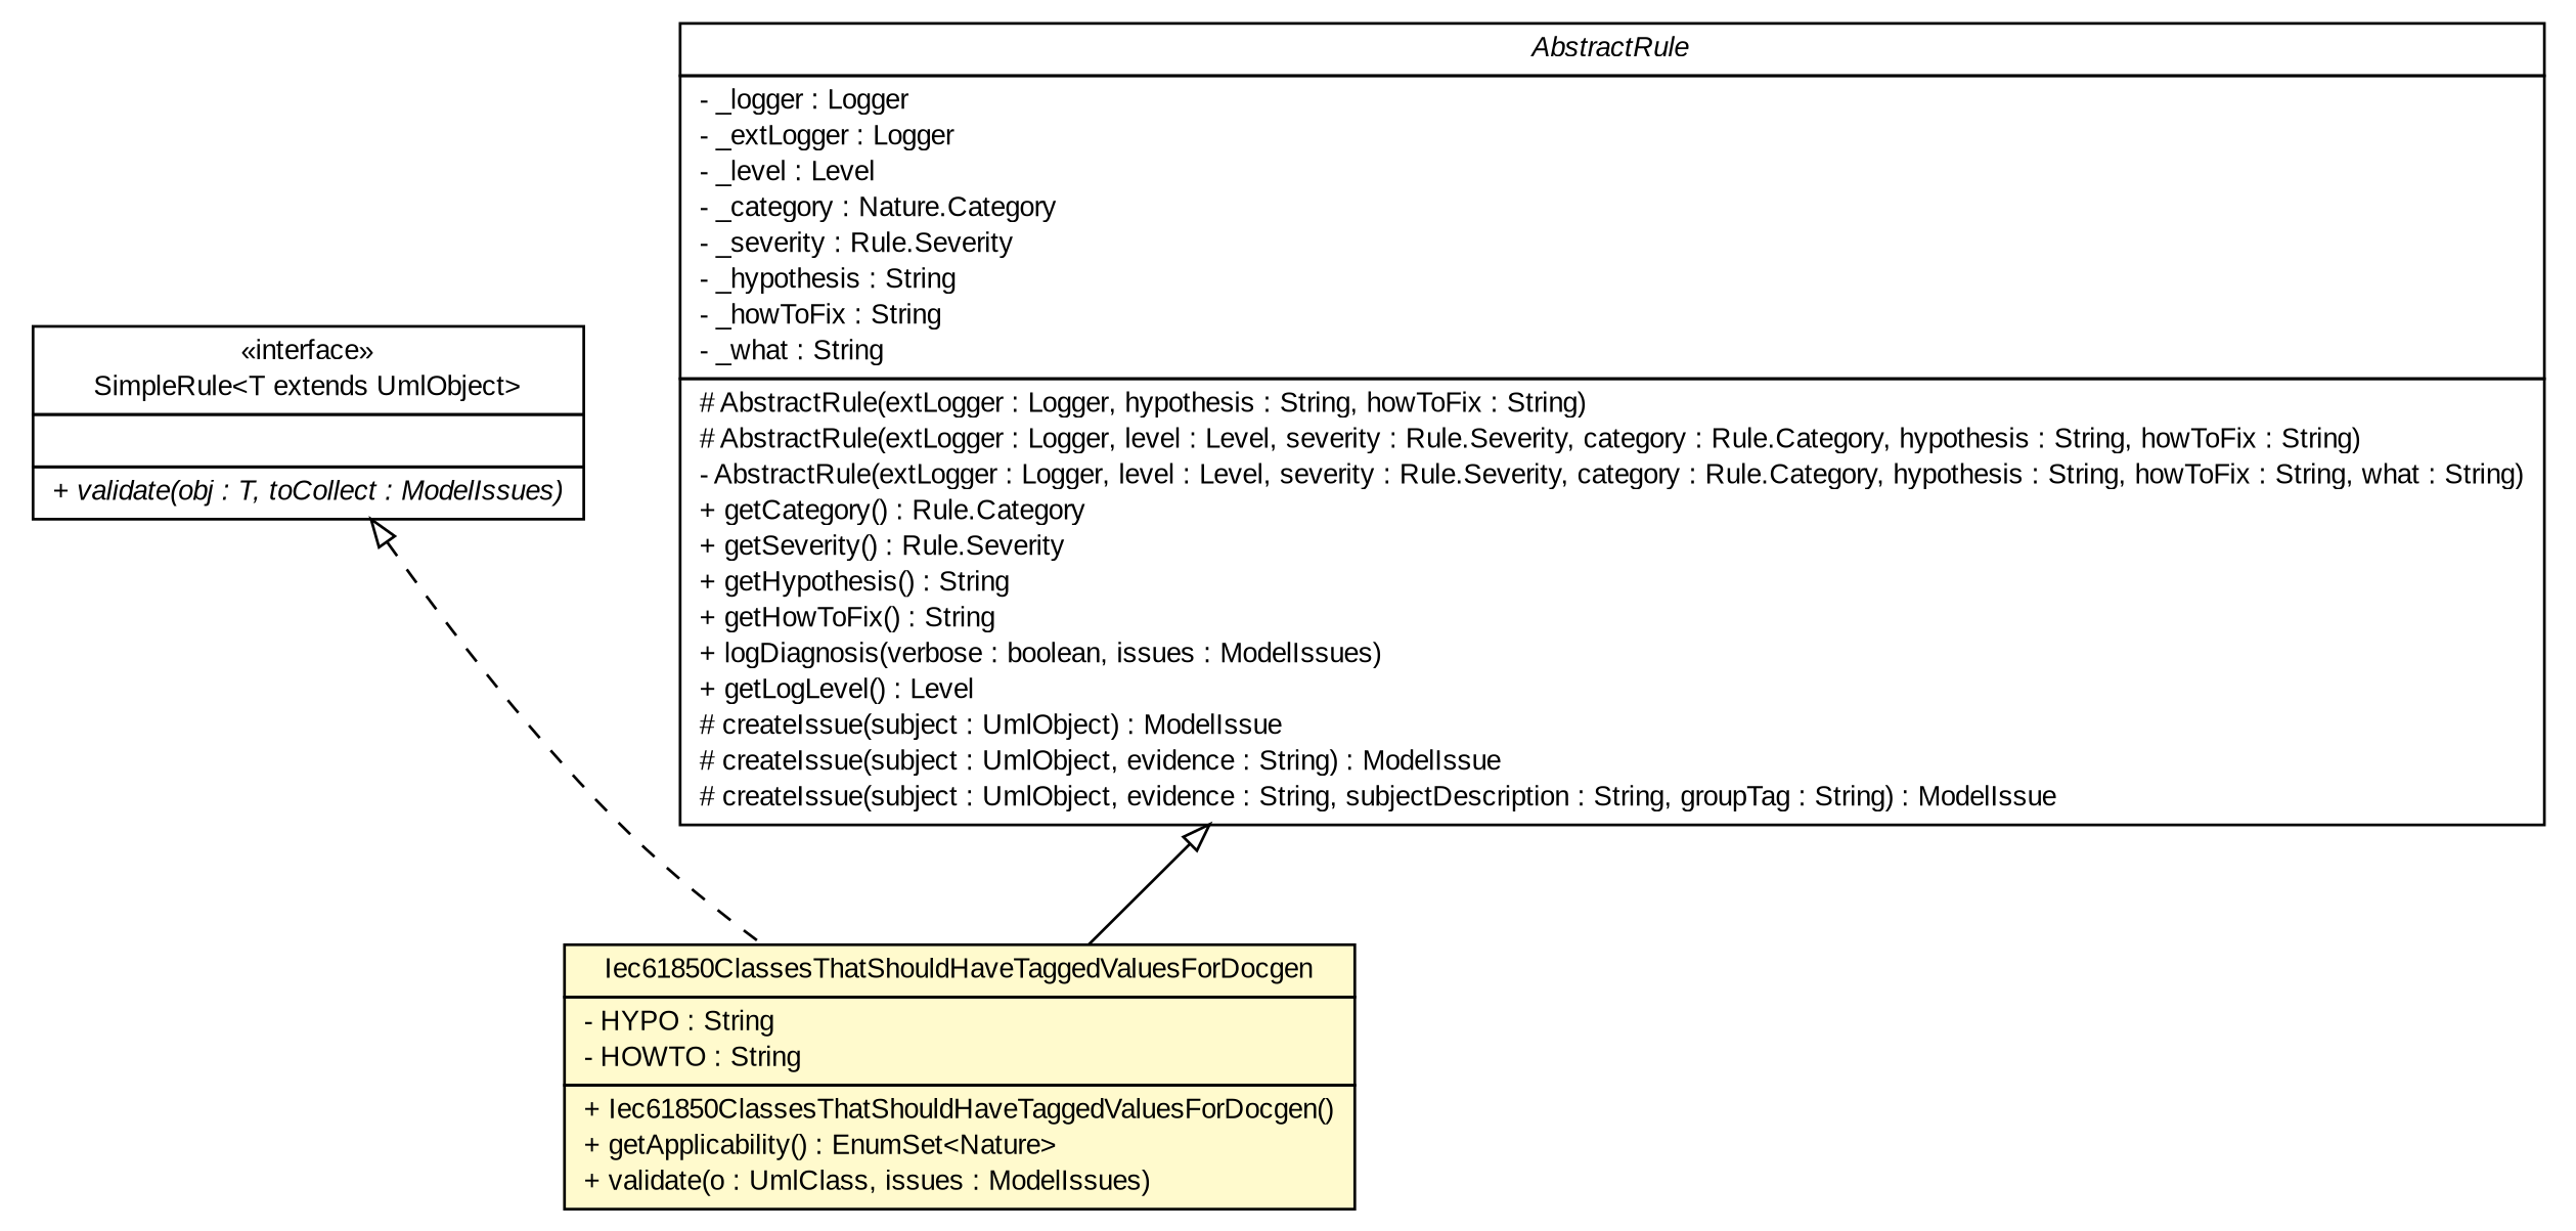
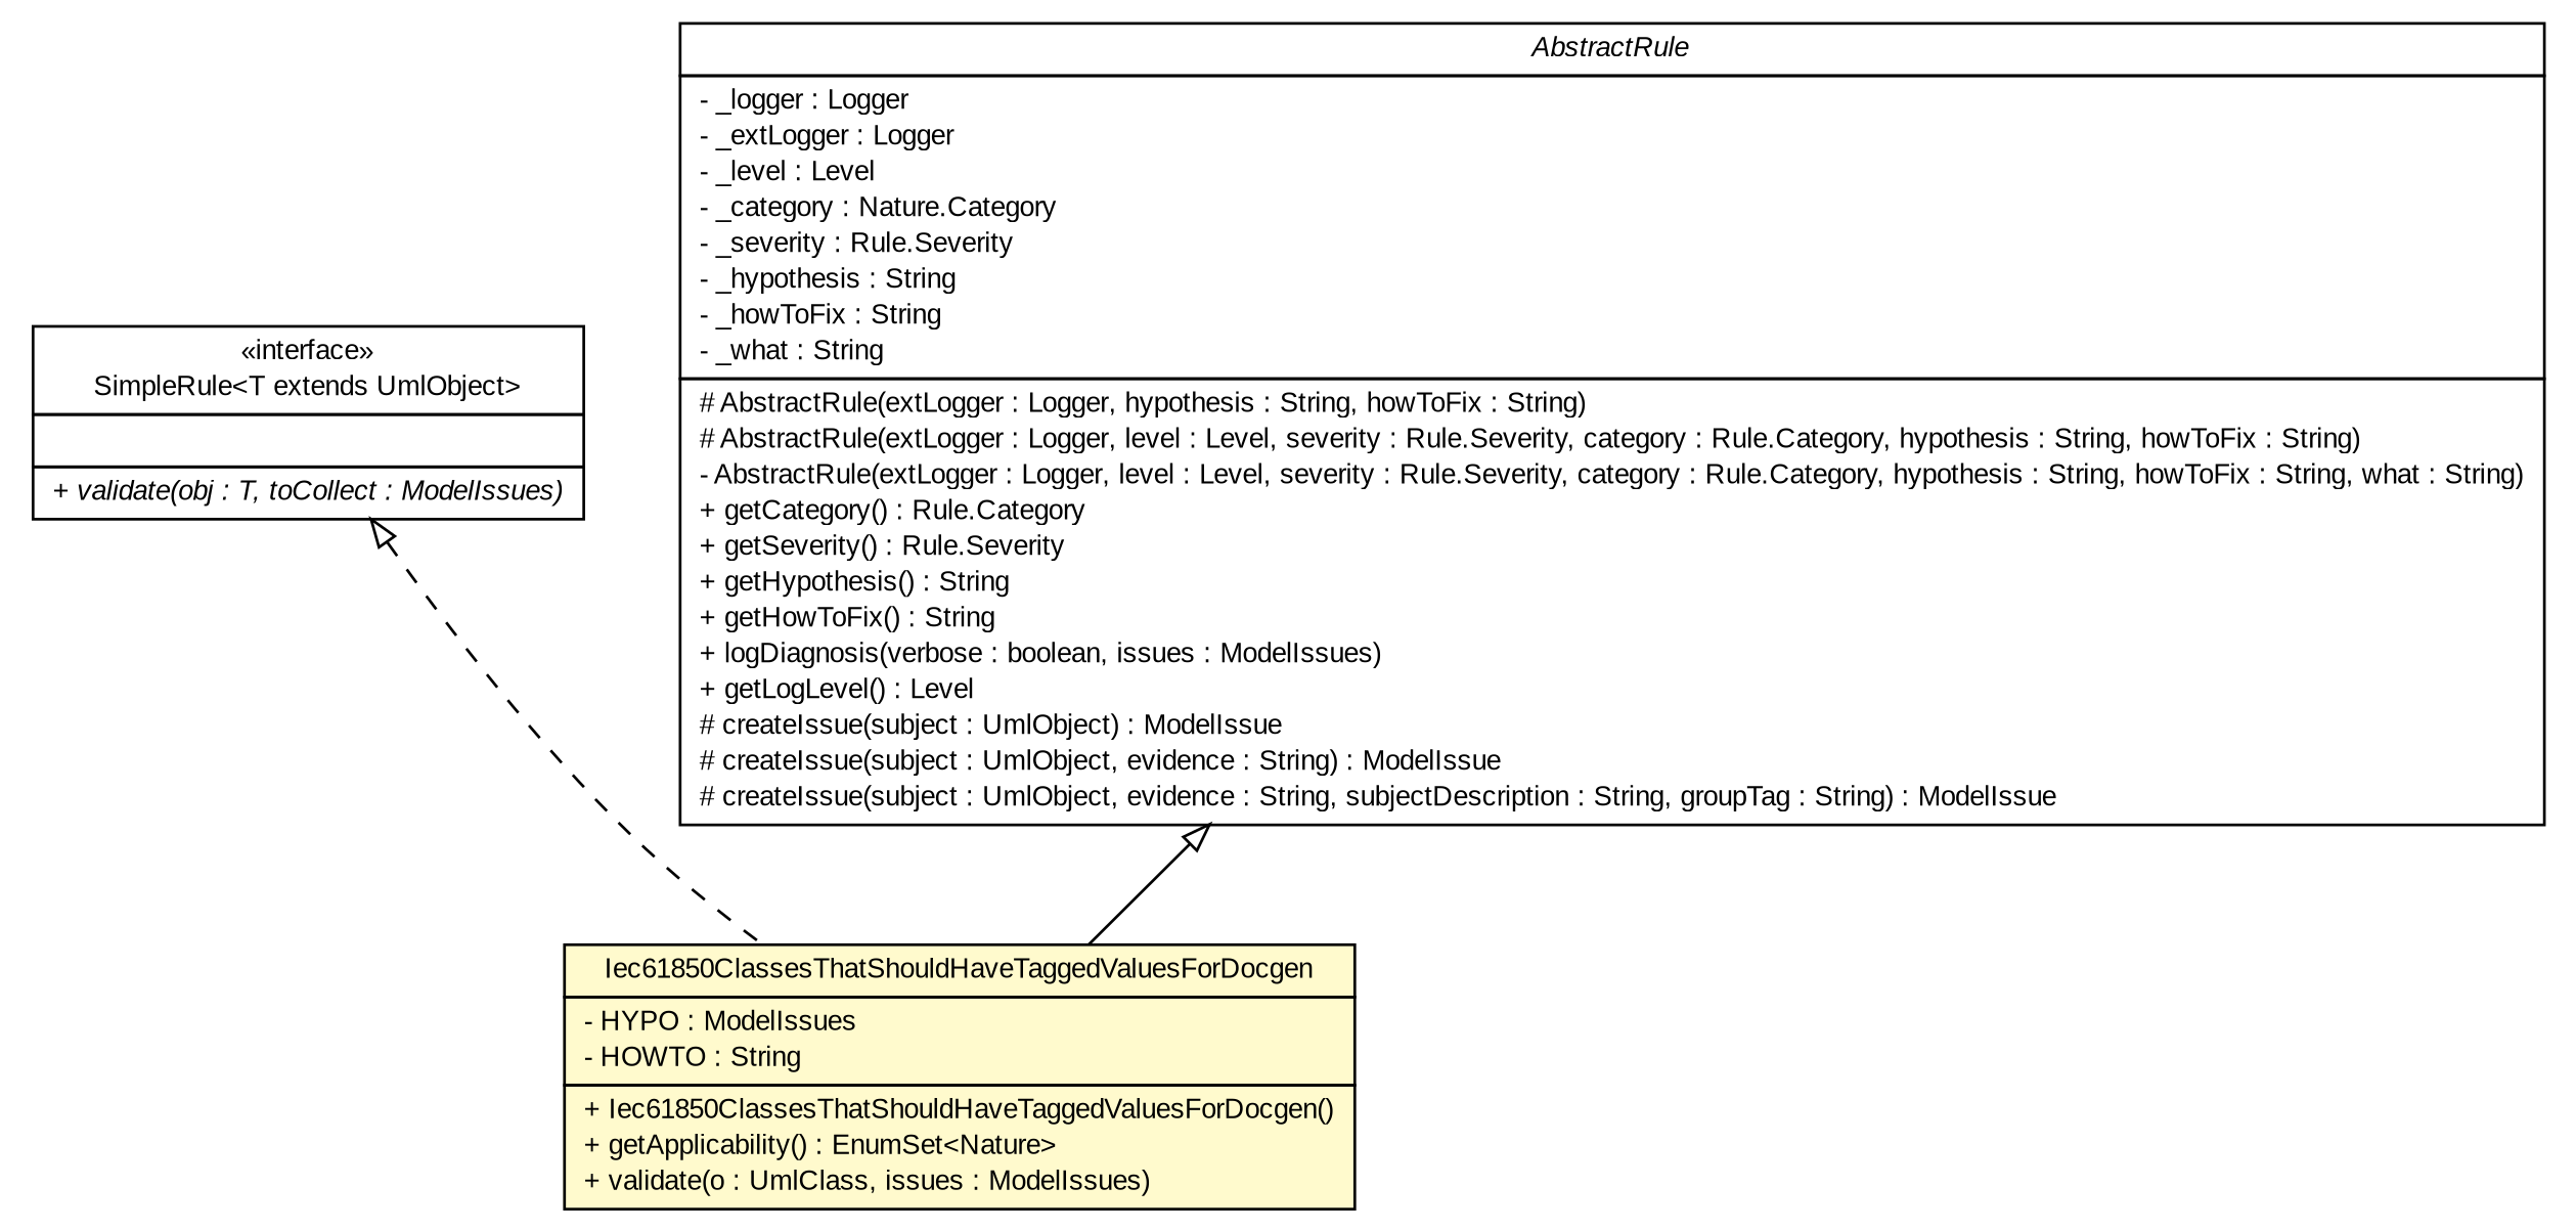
  digraph {
    nodesep=0.25
    ranksep=0.5
    node [fontcolor=black fontname=arial fontsize=10.0 shape=plaintext]
    edge [arrowtail=empty dir=back fontname=arial fontsize=10 headport=p labelfontname=arial labelfontsize=10 tailport=p]
    n1 [label=<<table title="org.tanjakostic.jcleancim.validation.SimpleRule" border="0" cellborder="1" cellspacing="0" cellpadding="2" port="p" href="./SimpleRule.html"> 		<tr><td><table border="0" cellspacing="0" cellpadding="1"> <tr><td align="center" balign="center"> &#171;interface&#187; </td></tr> <tr><td align="center" balign="center"> SimpleRule&lt;T extends UmlObject&gt; </td></tr> 		</table></td></tr> 		<tr><td><table border="0" cellspacing="0" cellpadding="1"> <tr><td align="left" balign="left">  </td></tr> 		</table></td></tr> 		<tr><td><table border="0" cellspacing="0" cellpadding="1"> <tr><td align="left" balign="left"><font face="Arial Italic" point-size="10.0"> + validate(obj : T, toCollect : ModelIssues) </font></td></tr> 		</table></td></tr> 		</table>>]
-   n2 [label=<<table title="org.tanjakostic.jcleancim.validation.ClassValidator.Iec61850ClassesThatShouldHaveTaggedValuesForDocgen" border="0" cellborder="1" cellspacing="0" cellpadding="2" port="p" bgcolor="lemonChiffon" href="./ClassValidator.Iec61850ClassesThatShouldHaveTaggedValuesForDocgen.html"> 		<tr><td><table border="0" cellspacing="0" cellpadding="1"> <tr><td align="center" balign="center"> Iec61850ClassesThatShouldHaveTaggedValuesForDocgen </td></tr> 		</table></td></tr> 		<tr><td><table border="0" cellspacing="0" cellpadding="1"> <tr><td align="left" balign="left"> - HYPO : String </td></tr> <tr><td align="left" balign="left"> - HOWTO : String </td></tr> 		</table></td></tr> 		<tr><td><table border="0" cellspacing="0" cellpadding="1"> <tr><td align="left" balign="left"> + Iec61850ClassesThatShouldHaveTaggedValuesForDocgen() </td></tr> <tr><td align="left" balign="left"> + getApplicability() : EnumSet&lt;Nature&gt; </td></tr> <tr><td align="left" balign="left"> + validate(o : UmlClass, issues : ModelIssues) </td></tr> 		</table></td></tr> 		</table>>]
+   n2 [label=<<table title="org.tanjakostic.jcleancim.validation.ClassValidator.Iec61850ClassesThatShouldHaveTaggedValuesForDocgen" border="0" cellborder="1" cellspacing="0" cellpadding="2" port="p" bgcolor="lemonChiffon" href="./ClassValidator.Iec61850ClassesThatShouldHaveTaggedValuesForDocgen.html"> 		<tr><td><table border="0" cellspacing="0" cellpadding="1"> <tr><td align="center" balign="center"> Iec61850ClassesThatShouldHaveTaggedValuesForDocgen </td></tr> 		</table></td></tr> 		<tr><td><table border="0" cellspacing="0" cellpadding="1"> <tr><td align="left" balign="left"> - HYPO : ModelIssues </td></tr> <tr><td align="left" balign="left"> - HOWTO : String </td></tr> 		</table></td></tr> 		<tr><td><table border="0" cellspacing="0" cellpadding="1"> <tr><td align="left" balign="left"> + Iec61850ClassesThatShouldHaveTaggedValuesForDocgen() </td></tr> <tr><td align="left" balign="left"> + getApplicability() : EnumSet&lt;Nature&gt; </td></tr> <tr><td align="left" balign="left"> + validate(o : UmlClass, issues : ModelIssues) </td></tr> 		</table></td></tr> 		</table>>]
    n3 [label=<<table title="org.tanjakostic.jcleancim.validation.AbstractRule" border="0" cellborder="1" cellspacing="0" cellpadding="2" port="p" href="./AbstractRule.html"> 		<tr><td><table border="0" cellspacing="0" cellpadding="1"> <tr><td align="center" balign="center"><font face="Arial Italic"> AbstractRule </font></td></tr> 		</table></td></tr> 		<tr><td><table border="0" cellspacing="0" cellpadding="1"> <tr><td align="left" balign="left"> - _logger : Logger </td></tr> <tr><td align="left" balign="left"> - _extLogger : Logger </td></tr> <tr><td align="left" balign="left"> - _level : Level </td></tr> <tr><td align="left" balign="left"> - _category : Nature.Category </td></tr> <tr><td align="left" balign="left"> - _severity : Rule.Severity </td></tr> <tr><td align="left" balign="left"> - _hypothesis : String </td></tr> <tr><td align="left" balign="left"> - _howToFix : String </td></tr> <tr><td align="left" balign="left"> - _what : String </td></tr> 		</table></td></tr> 		<tr><td><table border="0" cellspacing="0" cellpadding="1"> <tr><td align="left" balign="left"> # AbstractRule(extLogger : Logger, hypothesis : String, howToFix : String) </td></tr> <tr><td align="left" balign="left"> # AbstractRule(extLogger : Logger, level : Level, severity : Rule.Severity, category : Rule.Category, hypothesis : String, howToFix : String) </td></tr> <tr><td align="left" balign="left"> - AbstractRule(extLogger : Logger, level : Level, severity : Rule.Severity, category : Rule.Category, hypothesis : String, howToFix : String, what : String) </td></tr> <tr><td align="left" balign="left"> + getCategory() : Rule.Category </td></tr> <tr><td align="left" balign="left"> + getSeverity() : Rule.Severity </td></tr> <tr><td align="left" balign="left"> + getHypothesis() : String </td></tr> <tr><td align="left" balign="left"> + getHowToFix() : String </td></tr> <tr><td align="left" balign="left"> + logDiagnosis(verbose : boolean, issues : ModelIssues) </td></tr> <tr><td align="left" balign="left"> + getLogLevel() : Level </td></tr> <tr><td align="left" balign="left"> # createIssue(subject : UmlObject) : ModelIssue </td></tr> <tr><td align="left" balign="left"> # createIssue(subject : UmlObject, evidence : String) : ModelIssue </td></tr> <tr><td align="left" balign="left"> # createIssue(subject : UmlObject, evidence : String, subjectDescription : String, groupTag : String) : ModelIssue </td></tr> 		</table></td></tr> 		</table>>]
    n1 -> n2 [style=dashed]
    n3 -> n2
  }
